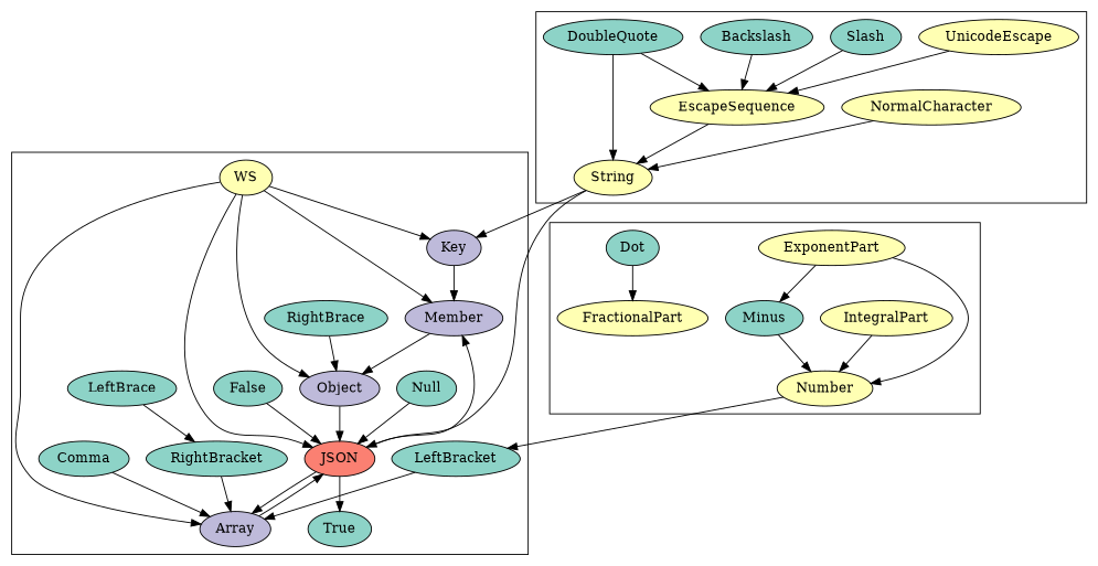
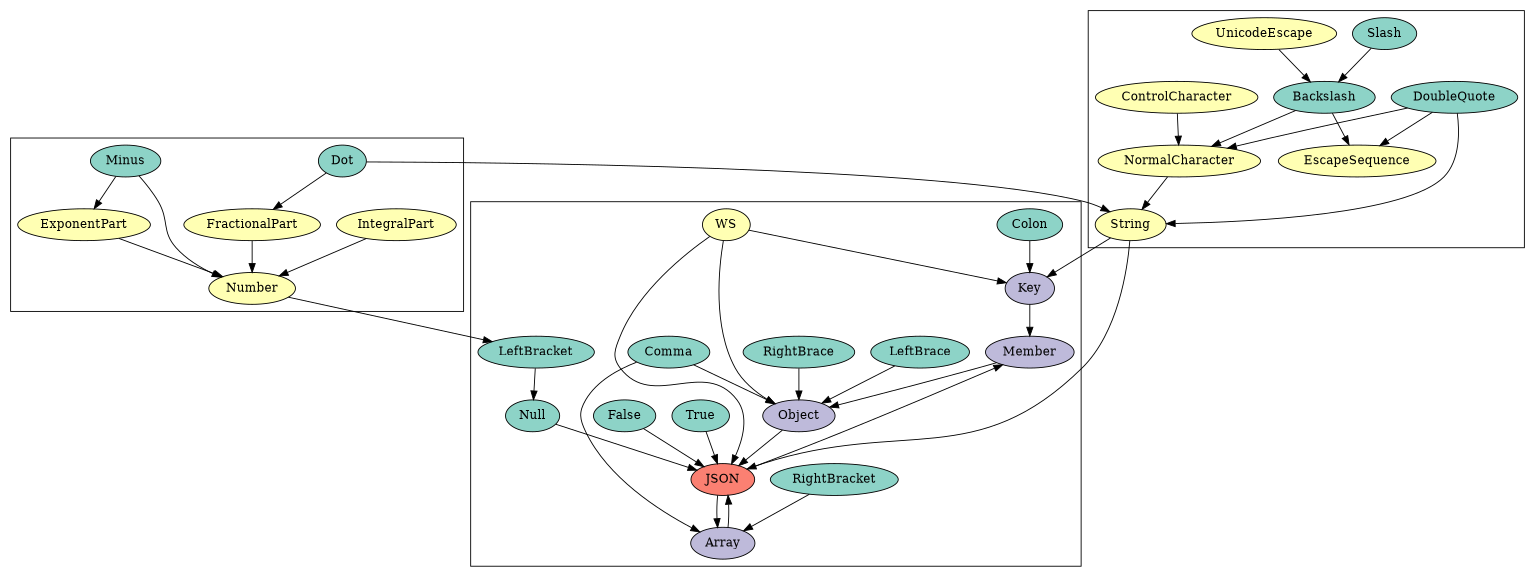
  digraph {
    compound=true
    node [fillcolor="/set312/1" style=filled]
    Slash
    EscapeSequence [fillcolor="/set312/2"]
    Backslash
    NormalCharacter [fillcolor="/set312/2"]
    DoubleQuote
    String [fillcolor="/set312/2"]
    UnicodeEscape [fillcolor="/set312/2"]
+   ControlCharacter [fillcolor="/set312/2"]
    IntegralPart [fillcolor="/set312/2"]
    Number [fillcolor="/set312/2"]
    FractionalPart [fillcolor="/set312/2"]
    ExponentPart [fillcolor="/set312/2"]
    Dot
    Minus
    Key [fillcolor="/set312/3"]
    JSON [fillcolor="/set312/4"]
    Member [fillcolor="/set312/3"]
    Object [fillcolor="/set312/3"]
    Array [fillcolor="/set312/3"]
    WS [fillcolor="/set312/2"]
    Null
    True
    False
    LeftBracket
    RightBracket
    LeftBrace
    RightBrace
    Comma
+   Colon
    subgraph cluster_1 {
      Slash
      EscapeSequence
      Backslash
      NormalCharacter
      DoubleQuote
      String
      UnicodeEscape
+     ControlCharacter
    }
    subgraph cluster_2 {
      IntegralPart
      Number
      FractionalPart
      ExponentPart
      Dot
      Minus
    }
    subgraph cluster_3 {
      Key
      JSON
      Member
      Object
      Array
      WS
      Null
      True
      False
      LeftBracket
      RightBracket
      LeftBrace
      RightBrace
      Comma
+     Colon
    }
-   Slash -> EscapeSequence
-   EscapeSequence -> String
+   Slash -> Backslash
+   Dot -> String
    Backslash -> EscapeSequence
+   Backslash -> NormalCharacter
    NormalCharacter -> String
    DoubleQuote -> EscapeSequence
+   DoubleQuote -> NormalCharacter
    DoubleQuote -> String
    String -> Key
    String -> JSON
-   UnicodeEscape -> EscapeSequence
+   UnicodeEscape -> Backslash
+   ControlCharacter -> NormalCharacter
    IntegralPart -> Number
    Number -> LeftBracket
+   FractionalPart -> Number
    ExponentPart -> Number
    Dot -> FractionalPart
    Minus -> Number
-   ExponentPart -> Minus
+   Minus -> ExponentPart
    Key -> Member
    JSON -> Member
    JSON -> Array
    Member -> Object
    Object -> JSON
    Array -> JSON
    WS -> Key
    WS -> JSON
-   WS -> Member
    WS -> Object
-   WS -> Array
    Null -> JSON
-   JSON -> True
+   True -> JSON
    False -> JSON
-   LeftBracket -> Array
+   LeftBracket -> Null
    RightBracket -> Array
-   LeftBrace -> RightBracket
+   LeftBrace -> Object
    RightBrace -> Object
+   Comma -> Object
    Comma -> Array
+   Colon -> Key
  }
